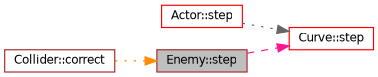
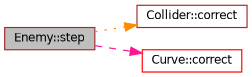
  digraph {
    rankdir=LR
    node [color=brown fillcolor=white fontname=Helvetica fontsize=10 shape=record style=filled]
    edge [fontname=Helvetica fontsize=10 labelfontname=Helvetica labelfontsize=10 style=dotted]
    n1 [fillcolor=grey75 fontcolor=black height=0.2 label="Enemy::step" width=0.4]
    n2 [height=0.2 label="Collider::correct" width=0.4]
-   n3 [color=red height=0.2 label="Curve::step" width=0.4]
-   n4 [color=red height=0.2 label="Actor::step" width=0.4]
-   n2 -> n1 [color=darkorange]
+   n3 [color=red height=0.2 label="Curve::correct" width=0.4]
+   n1 -> n2 [color=darkorange]
    n1 -> n3 [color=deeppink style=dashed]
-   n4 -> n3 [color=gray40]
  }
